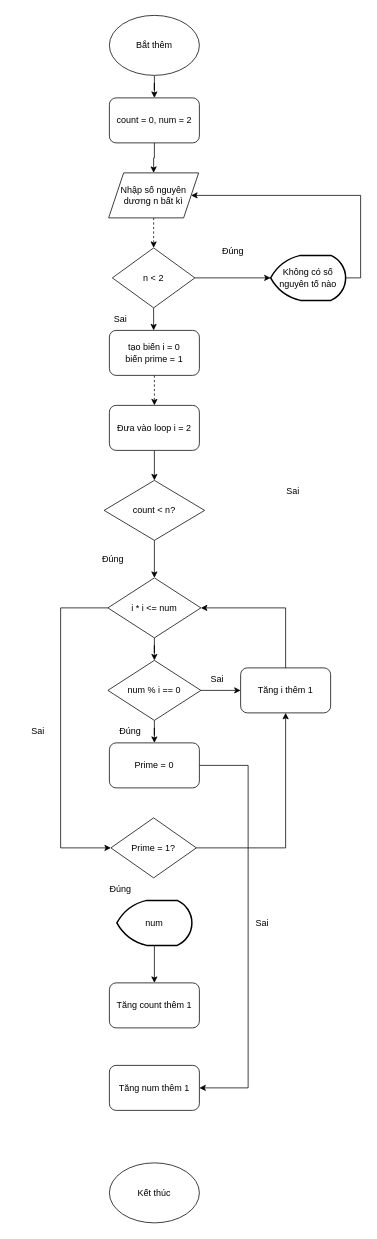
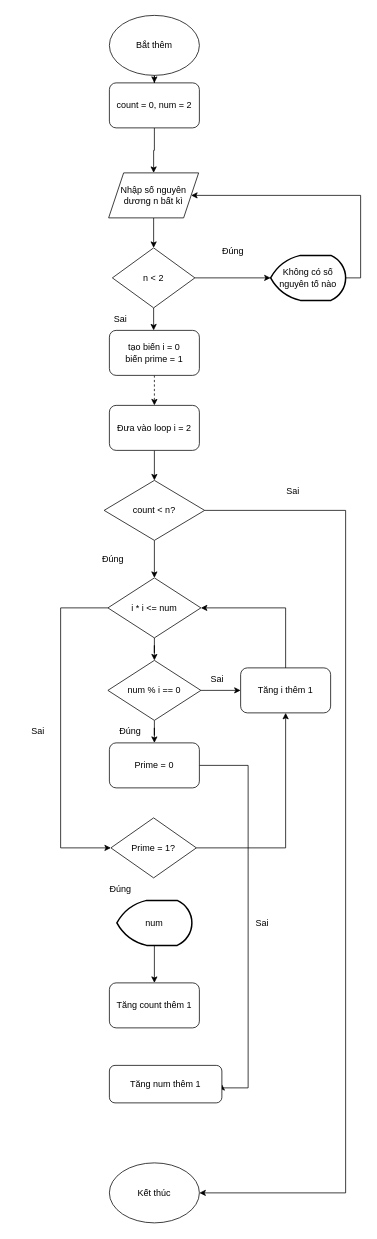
  <mxCell id="0" />
  <mxCell id="1" parent="0" />
  <mxCell id="2" value="" style="edgeStyle=orthogonalEdgeStyle;rounded=0;orthogonalLoop=1;jettySize=auto;html=1;" edge="1" parent="1" source="3" target="22"><mxGeometry relative="1" as="geometry" /></mxCell>
  <mxCell id="3" value="Bắt thêm" style="ellipse;whiteSpace=wrap;html=1;" vertex="1" parent="1"><mxGeometry x="145" y="20" width="120" height="80" as="geometry" /></mxCell>
  <mxCell id="4" value="Kết thúc" style="ellipse;whiteSpace=wrap;html=1;" vertex="1" parent="1"><mxGeometry x="145" y="1550" width="120" height="80" as="geometry" /></mxCell>
- <mxCell id="5" value="" style="edgeStyle=orthogonalEdgeStyle;rounded=0;orthogonalLoop=1;jettySize=auto;html=1;dashed=1;" edge="1" parent="1" source="6" target="9"><mxGeometry relative="1" as="geometry" /></mxCell>
+ <mxCell id="5" value="" style="edgeStyle=orthogonalEdgeStyle;rounded=0;orthogonalLoop=1;jettySize=auto;html=1;" edge="1" parent="1" source="6" target="9"><mxGeometry relative="1" as="geometry" /></mxCell>
  <mxCell id="6" value="Nhập số nguyên dương n bất kì" style="shape=parallelogram;perimeter=parallelogramPerimeter;whiteSpace=wrap;html=1;fixedSize=1;" vertex="1" parent="1"><mxGeometry x="144" y="230" width="120" height="60" as="geometry" /></mxCell>
  <mxCell id="7" value="" style="edgeStyle=orthogonalEdgeStyle;rounded=0;orthogonalLoop=1;jettySize=auto;html=1;" edge="1" parent="1" source="9" target="11"><mxGeometry relative="1" as="geometry" /></mxCell>
  <mxCell id="8" value="" style="edgeStyle=orthogonalEdgeStyle;rounded=0;orthogonalLoop=1;jettySize=auto;html=1;" edge="1" parent="1" source="9"><mxGeometry relative="1" as="geometry"><mxPoint x="204" y="440" as="targetPoint" /></mxGeometry></mxCell>
  <mxCell id="9" value="n &amp;lt; 2" style="rhombus;whiteSpace=wrap;html=1;" vertex="1" parent="1"><mxGeometry x="149" y="330" width="110" height="80" as="geometry" /></mxCell>
  <mxCell id="10" style="edgeStyle=orthogonalEdgeStyle;rounded=0;orthogonalLoop=1;jettySize=auto;html=1;exitX=1;exitY=0.5;exitDx=0;exitDy=0;exitPerimeter=0;entryX=1;entryY=0.5;entryDx=0;entryDy=0;" edge="1" parent="1" source="11" target="6"><mxGeometry relative="1" as="geometry"><Array as="points"><mxPoint x="480" y="370" /><mxPoint x="480" y="260" /></Array></mxGeometry></mxCell>
  <mxCell id="11" value="Không có số nguyên tố nào" style="strokeWidth=2;html=1;shape=mxgraph.flowchart.display;whiteSpace=wrap;" vertex="1" parent="1"><mxGeometry x="360" y="340" width="100" height="60" as="geometry" /></mxCell>
  <mxCell id="12" value="Đúng" style="text;html=1;align=center;verticalAlign=middle;whiteSpace=wrap;rounded=0;" vertex="1" parent="1"><mxGeometry x="280" y="320" width="60" height="30" as="geometry" /></mxCell>
  <mxCell id="13" value="Sai" style="text;html=1;align=center;verticalAlign=middle;whiteSpace=wrap;rounded=0;" vertex="1" parent="1"><mxGeometry x="130" y="410" width="60" height="30" as="geometry" /></mxCell>
  <mxCell id="14" value="" style="edgeStyle=orthogonalEdgeStyle;rounded=0;orthogonalLoop=1;jettySize=auto;html=1;dashed=1;" edge="1" parent="1" source="15" target="17"><mxGeometry relative="1" as="geometry" /></mxCell>
  <mxCell id="15" value="tạo biến i = 0&lt;div&gt;biến prime = 1&lt;/div&gt;" style="rounded=1;whiteSpace=wrap;html=1;" vertex="1" parent="1"><mxGeometry x="145" y="440" width="120" height="60" as="geometry" /></mxCell>
  <mxCell id="16" value="" style="edgeStyle=orthogonalEdgeStyle;rounded=0;orthogonalLoop=1;jettySize=auto;html=1;" edge="1" parent="1" source="17" target="43"><mxGeometry relative="1" as="geometry" /></mxCell>
  <mxCell id="17" value="Đưa vào loop i = 2" style="rounded=1;whiteSpace=wrap;html=1;" vertex="1" parent="1"><mxGeometry x="145" y="540" width="120" height="60" as="geometry" /></mxCell>
  <mxCell id="18" value="" style="edgeStyle=orthogonalEdgeStyle;rounded=0;orthogonalLoop=1;jettySize=auto;html=1;" edge="1" parent="1" source="20" target="25"><mxGeometry relative="1" as="geometry" /></mxCell>
  <mxCell id="19" style="edgeStyle=orthogonalEdgeStyle;rounded=0;orthogonalLoop=1;jettySize=auto;html=1;exitX=0;exitY=0.5;exitDx=0;exitDy=0;entryX=0;entryY=0.5;entryDx=0;entryDy=0;" edge="1" parent="1" source="20" target="33"><mxGeometry relative="1" as="geometry"><Array as="points"><mxPoint x="80" y="810" /><mxPoint x="80" y="1130" /></Array></mxGeometry></mxCell>
  <mxCell id="20" value="i * i &amp;lt;= num" style="rhombus;whiteSpace=wrap;html=1;" vertex="1" parent="1"><mxGeometry x="143" y="770" width="124" height="80" as="geometry" /></mxCell>
  <mxCell id="21" value="" style="edgeStyle=orthogonalEdgeStyle;rounded=0;orthogonalLoop=1;jettySize=auto;html=1;" edge="1" parent="1" source="22" target="6"><mxGeometry relative="1" as="geometry" /></mxCell>
- <mxCell id="22" value="count = 0, num = 2" style="rounded=1;whiteSpace=wrap;html=1;" vertex="1" parent="1"><mxGeometry x="145" y="130" width="120" height="60" as="geometry" /></mxCell>
+ <mxCell id="22" value="count = 0, num = 2" style="rounded=1;whiteSpace=wrap;html=1;" vertex="1" parent="1"><mxGeometry x="145" y="110" width="120" height="60" as="geometry" /></mxCell>
  <mxCell id="23" value="" style="edgeStyle=orthogonalEdgeStyle;rounded=0;orthogonalLoop=1;jettySize=auto;html=1;" edge="1" parent="1" source="25" target="27"><mxGeometry relative="1" as="geometry" /></mxCell>
  <mxCell id="24" value="" style="edgeStyle=orthogonalEdgeStyle;rounded=0;orthogonalLoop=1;jettySize=auto;html=1;" edge="1" parent="1" source="25" target="30"><mxGeometry relative="1" as="geometry" /></mxCell>
  <mxCell id="25" value="num % i == 0" style="rhombus;whiteSpace=wrap;html=1;" vertex="1" parent="1"><mxGeometry x="143" y="880" width="124" height="80" as="geometry" /></mxCell>
  <mxCell id="26" style="edgeStyle=orthogonalEdgeStyle;rounded=0;orthogonalLoop=1;jettySize=auto;html=1;exitX=1;exitY=0.5;exitDx=0;exitDy=0;entryX=1;entryY=0.5;entryDx=0;entryDy=0;" edge="1" parent="1" source="27" target="40"><mxGeometry relative="1" as="geometry"><Array as="points"><mxPoint x="330" y="1020" /><mxPoint x="330" y="1450" /></Array></mxGeometry></mxCell>
  <mxCell id="27" value="Prime = 0" style="rounded=1;whiteSpace=wrap;html=1;" vertex="1" parent="1"><mxGeometry x="145" y="990" width="120" height="60" as="geometry" /></mxCell>
  <mxCell id="28" value="Đúng" style="text;html=1;align=center;verticalAlign=middle;whiteSpace=wrap;rounded=0;" vertex="1" parent="1"><mxGeometry x="143" y="960" width="60" height="30" as="geometry" /></mxCell>
  <mxCell id="29" style="edgeStyle=orthogonalEdgeStyle;rounded=0;orthogonalLoop=1;jettySize=auto;html=1;exitX=0.5;exitY=0;exitDx=0;exitDy=0;entryX=1;entryY=0.5;entryDx=0;entryDy=0;" edge="1" parent="1" source="30" target="20"><mxGeometry relative="1" as="geometry" /></mxCell>
  <mxCell id="30" value="Tăng i thêm 1" style="rounded=1;whiteSpace=wrap;html=1;" vertex="1" parent="1"><mxGeometry x="320" y="890" width="120" height="60" as="geometry" /></mxCell>
  <mxCell id="31" value="Sai" style="text;html=1;align=center;verticalAlign=middle;whiteSpace=wrap;rounded=0;" vertex="1" parent="1"><mxGeometry x="259" y="890" width="60" height="30" as="geometry" /></mxCell>
  <mxCell id="32" value="" style="edgeStyle=orthogonalEdgeStyle;rounded=0;orthogonalLoop=1;jettySize=auto;html=1;" edge="1" parent="1" source="33" target="30"><mxGeometry relative="1" as="geometry" /></mxCell>
  <mxCell id="33" value="Prime = 1?" style="rhombus;whiteSpace=wrap;html=1;" vertex="1" parent="1"><mxGeometry x="147" y="1090" width="114" height="80" as="geometry" /></mxCell>
  <mxCell id="34" value="Sai" style="text;html=1;align=center;verticalAlign=middle;whiteSpace=wrap;rounded=0;" vertex="1" parent="1"><mxGeometry x="20" y="960" width="60" height="30" as="geometry" /></mxCell>
  <mxCell id="35" value="" style="edgeStyle=orthogonalEdgeStyle;rounded=0;orthogonalLoop=1;jettySize=auto;html=1;" edge="1" parent="1" source="36" target="38"><mxGeometry relative="1" as="geometry" /></mxCell>
  <mxCell id="36" value="num" style="strokeWidth=2;html=1;shape=mxgraph.flowchart.display;whiteSpace=wrap;" vertex="1" parent="1"><mxGeometry x="155" y="1200" width="100" height="60" as="geometry" /></mxCell>
  <mxCell id="37" value="Đúng" style="text;html=1;align=center;verticalAlign=middle;whiteSpace=wrap;rounded=0;" vertex="1" parent="1"><mxGeometry x="130" y="1170" width="60" height="30" as="geometry" /></mxCell>
  <mxCell id="38" value="Tăng count thêm 1" style="rounded=1;whiteSpace=wrap;html=1;" vertex="1" parent="1"><mxGeometry x="145" y="1310" width="120" height="60" as="geometry" /></mxCell>
  <mxCell id="39" value="Sai" style="text;html=1;align=center;verticalAlign=middle;whiteSpace=wrap;rounded=0;" vertex="1" parent="1"><mxGeometry x="319" y="1215" width="60" height="30" as="geometry" /></mxCell>
- <mxCell id="40" value="Tăng num thêm 1" style="rounded=1;whiteSpace=wrap;html=1;" vertex="1" parent="1"><mxGeometry x="145" y="1420" width="120" height="60" as="geometry" /></mxCell>
+ <mxCell id="40" value="Tăng num thêm 1" style="rounded=1;whiteSpace=wrap;html=1;" vertex="1" parent="1"><mxGeometry x="145" y="1420" width="150" height="50" as="geometry" /></mxCell>
  <mxCell id="41" value="" style="edgeStyle=orthogonalEdgeStyle;rounded=0;orthogonalLoop=1;jettySize=auto;html=1;" edge="1" parent="1" source="43" target="20"><mxGeometry relative="1" as="geometry" /></mxCell>
+ <mxCell id="42" style="edgeStyle=orthogonalEdgeStyle;rounded=0;orthogonalLoop=1;jettySize=auto;html=1;exitX=1;exitY=0.5;exitDx=0;exitDy=0;entryX=1;entryY=0.5;entryDx=0;entryDy=0;" edge="1" parent="1" source="43" target="4"><mxGeometry relative="1" as="geometry"><Array as="points"><mxPoint x="460" y="680" /><mxPoint x="460" y="1590" /></Array></mxGeometry></mxCell>
  <mxCell id="43" value="count &amp;lt; n?" style="rhombus;whiteSpace=wrap;html=1;" vertex="1" parent="1"><mxGeometry x="138" y="640" width="134" height="80" as="geometry" /></mxCell>
  <mxCell id="44" value="Đúng" style="text;html=1;align=center;verticalAlign=middle;whiteSpace=wrap;rounded=0;" vertex="1" parent="1"><mxGeometry x="120" y="730" width="60" height="30" as="geometry" /></mxCell>
  <mxCell id="45" value="Sai" style="text;html=1;align=center;verticalAlign=middle;whiteSpace=wrap;rounded=0;" vertex="1" parent="1"><mxGeometry x="360" y="640" width="60" height="30" as="geometry" /></mxCell>
